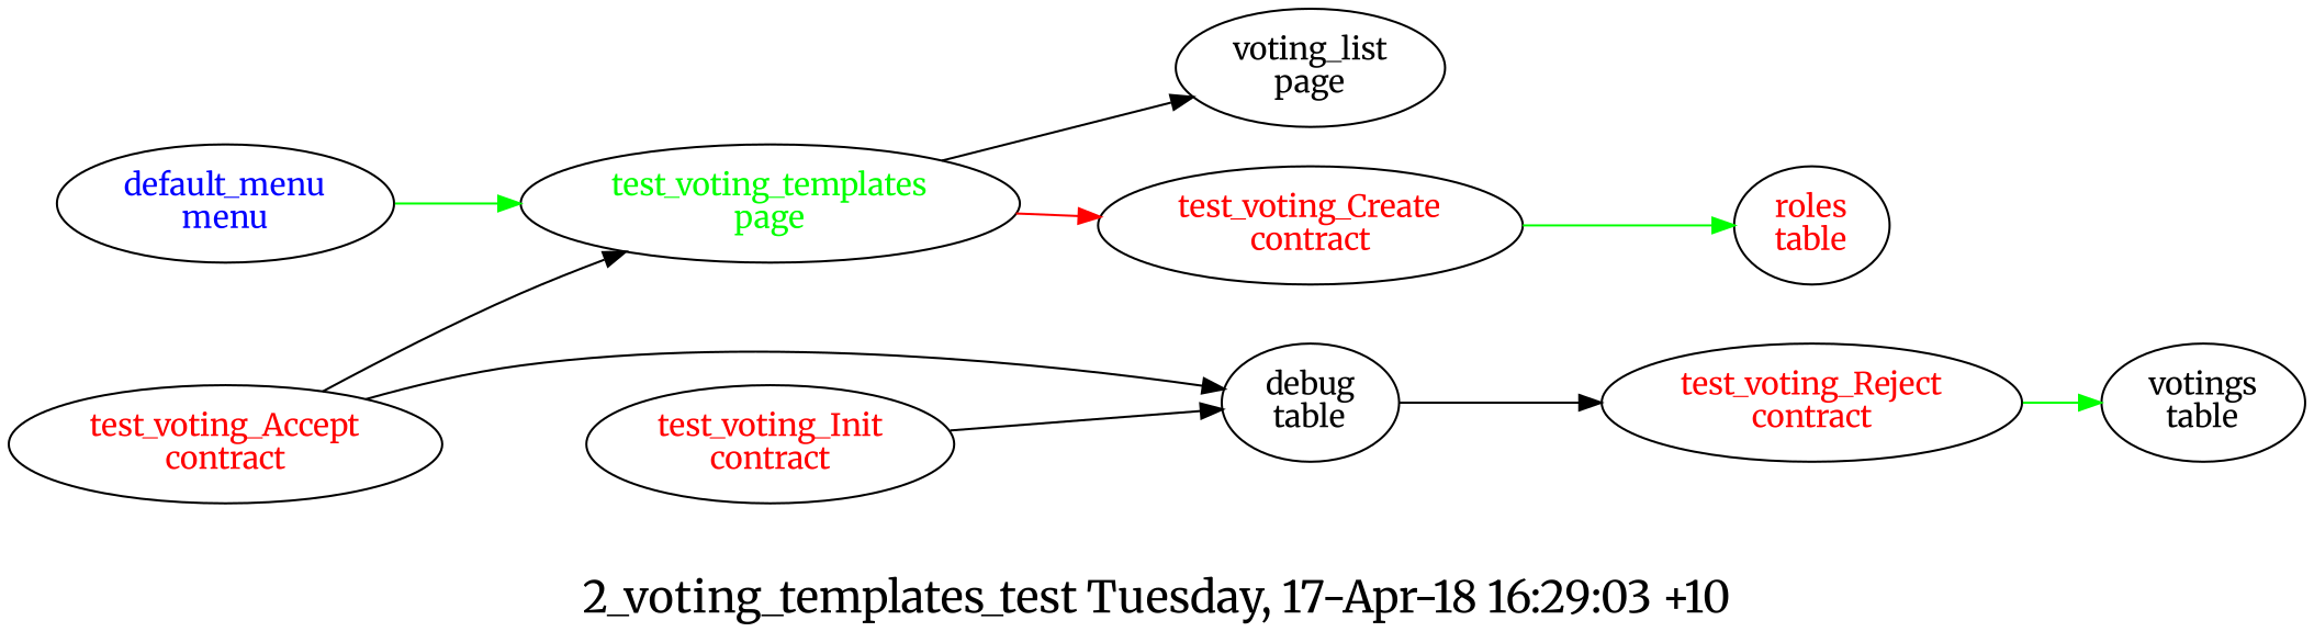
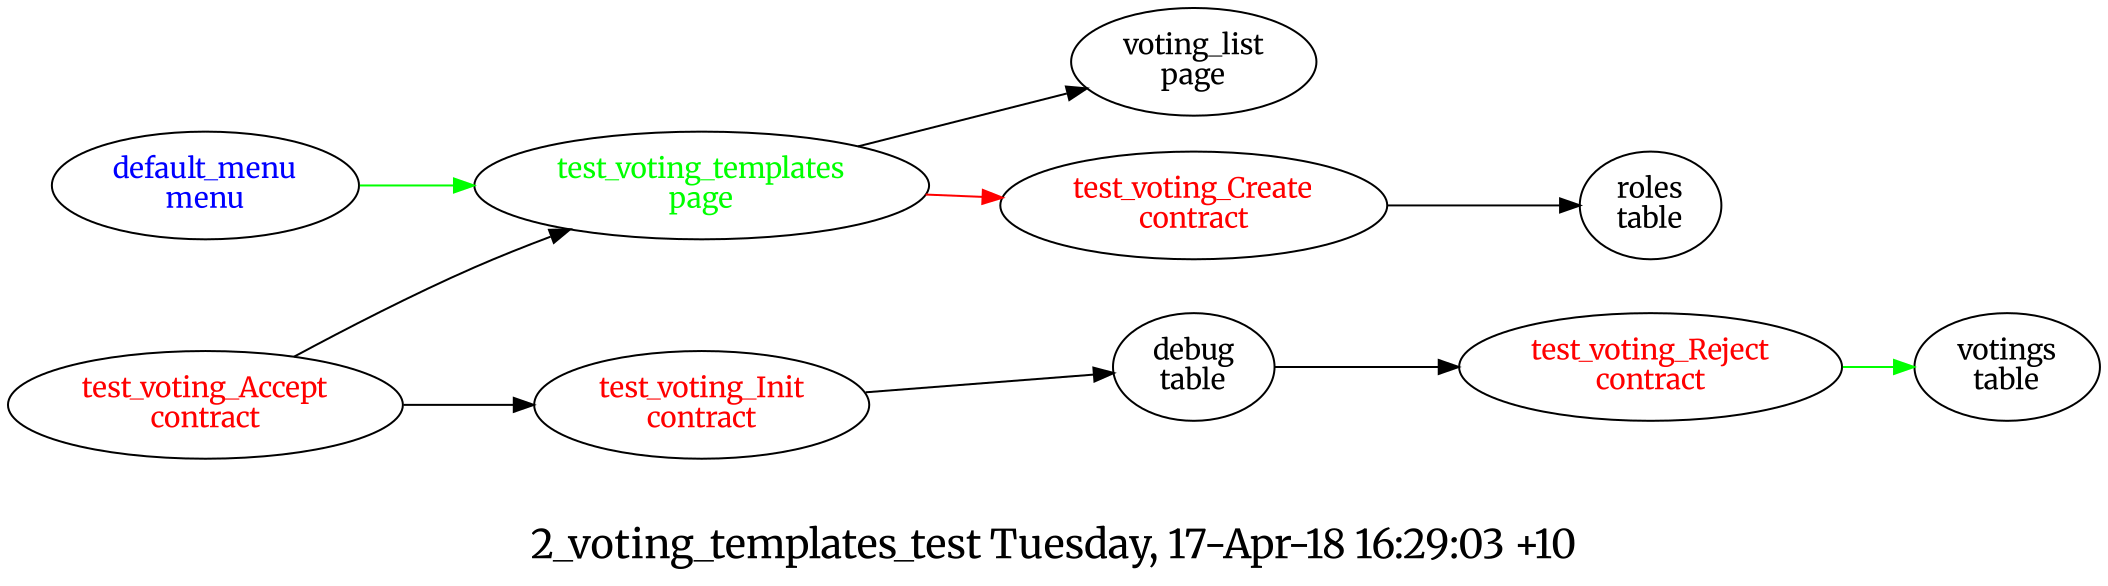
  digraph {
    fontname=Merriweather
    fontsize=20.0
    label="2_voting_templates_test Tuesday, 17-Apr-18 16:29:03 +10"
    rankdir=LR
    node [fontname=Merriweather group=contracts]
    edge [fontname=Merriweather]
    "test_voting_Accept\ncontract" [fontcolor=red]
    "debug\ntable" [group=tables]
    "test_voting_templates\npage" [fontcolor=green group=pages]
    "votings\ntable" [group=""]
    "test_voting_Reject\ncontract" [fontcolor=red]
    "test_voting_Init\ncontract" [fontcolor=red]
    "test_voting_Create\ncontract" [fontcolor=red]
-   "roles\ntable" [fontcolor=red group=""]
+   "roles\ntable" [group=""]
    "default_menu\nmenu" [fontcolor=blue group=menus]
    "voting_list\npage" [group=""]
-   "test_voting_Accept\ncontract" -> "debug\ntable"
+   "test_voting_Accept\ncontract" -> "test_voting_Init\ncontract"
    "test_voting_Accept\ncontract" -> "test_voting_templates\npage"
    "debug\ntable" -> "test_voting_Reject\ncontract"
    "test_voting_templates\npage" -> "test_voting_Create\ncontract" [color=red]
    "test_voting_templates\npage" -> "voting_list\npage" [color=black]
    "test_voting_Reject\ncontract" -> "votings\ntable" [color=green]
    "test_voting_Init\ncontract" -> "debug\ntable"
-   "test_voting_Create\ncontract" -> "roles\ntable" [color=green]
+   "test_voting_Create\ncontract" -> "roles\ntable"
    "default_menu\nmenu" -> "test_voting_templates\npage" [color=green]
  }
